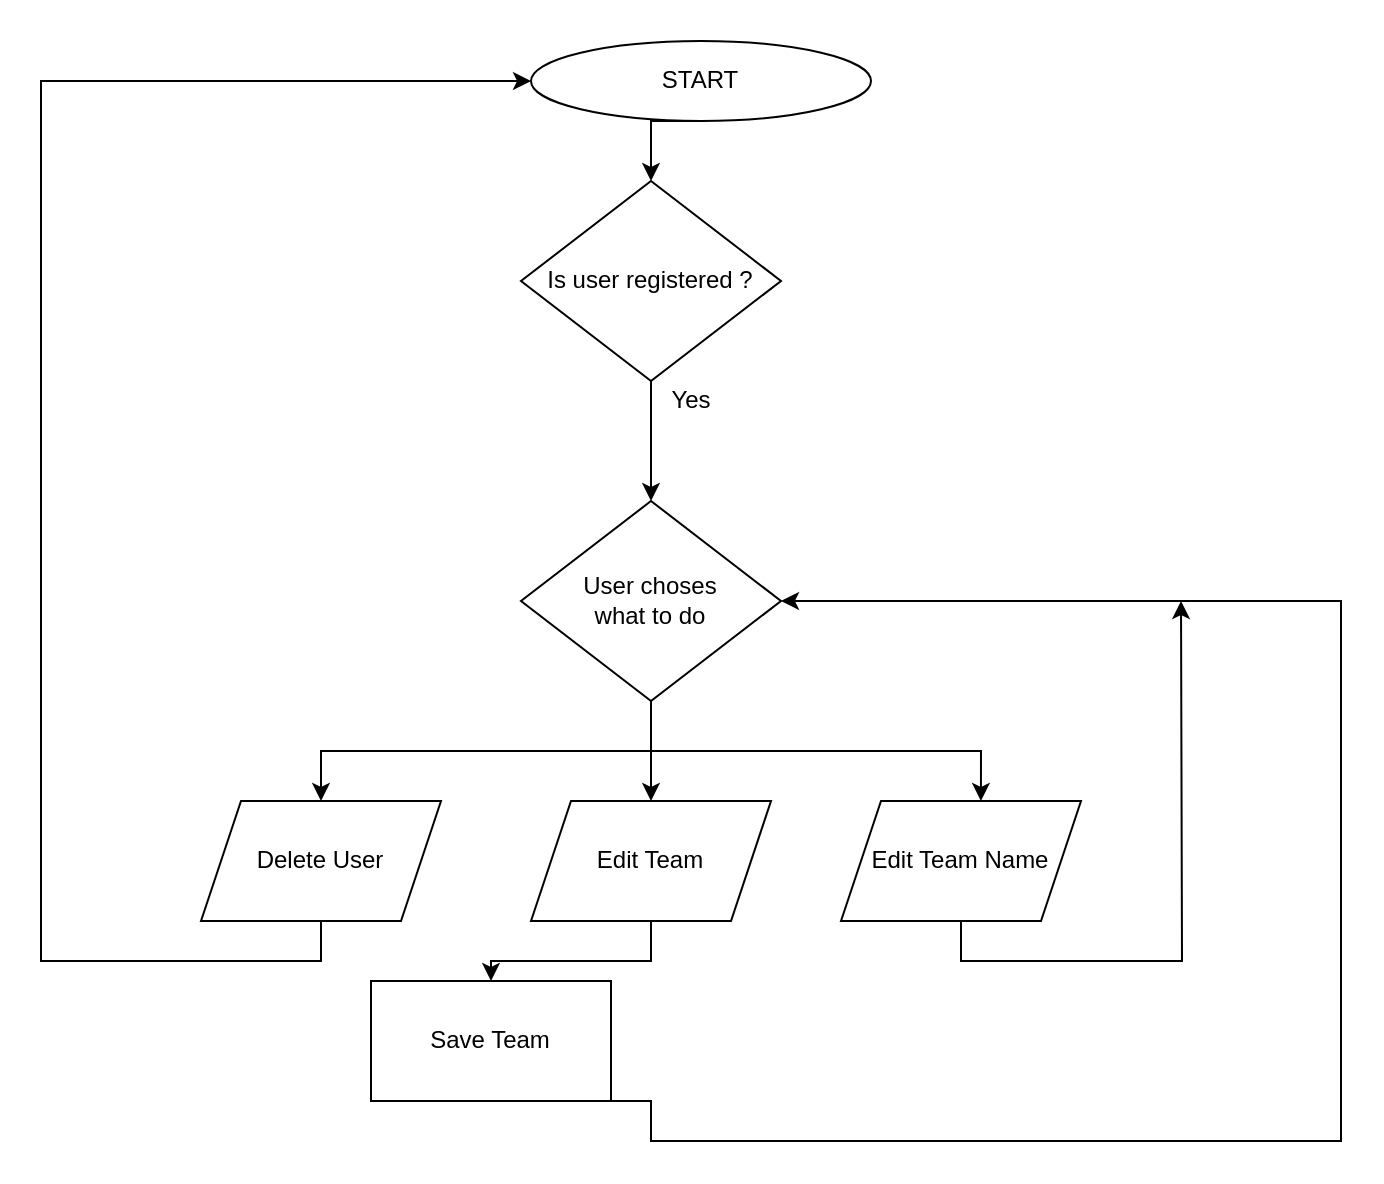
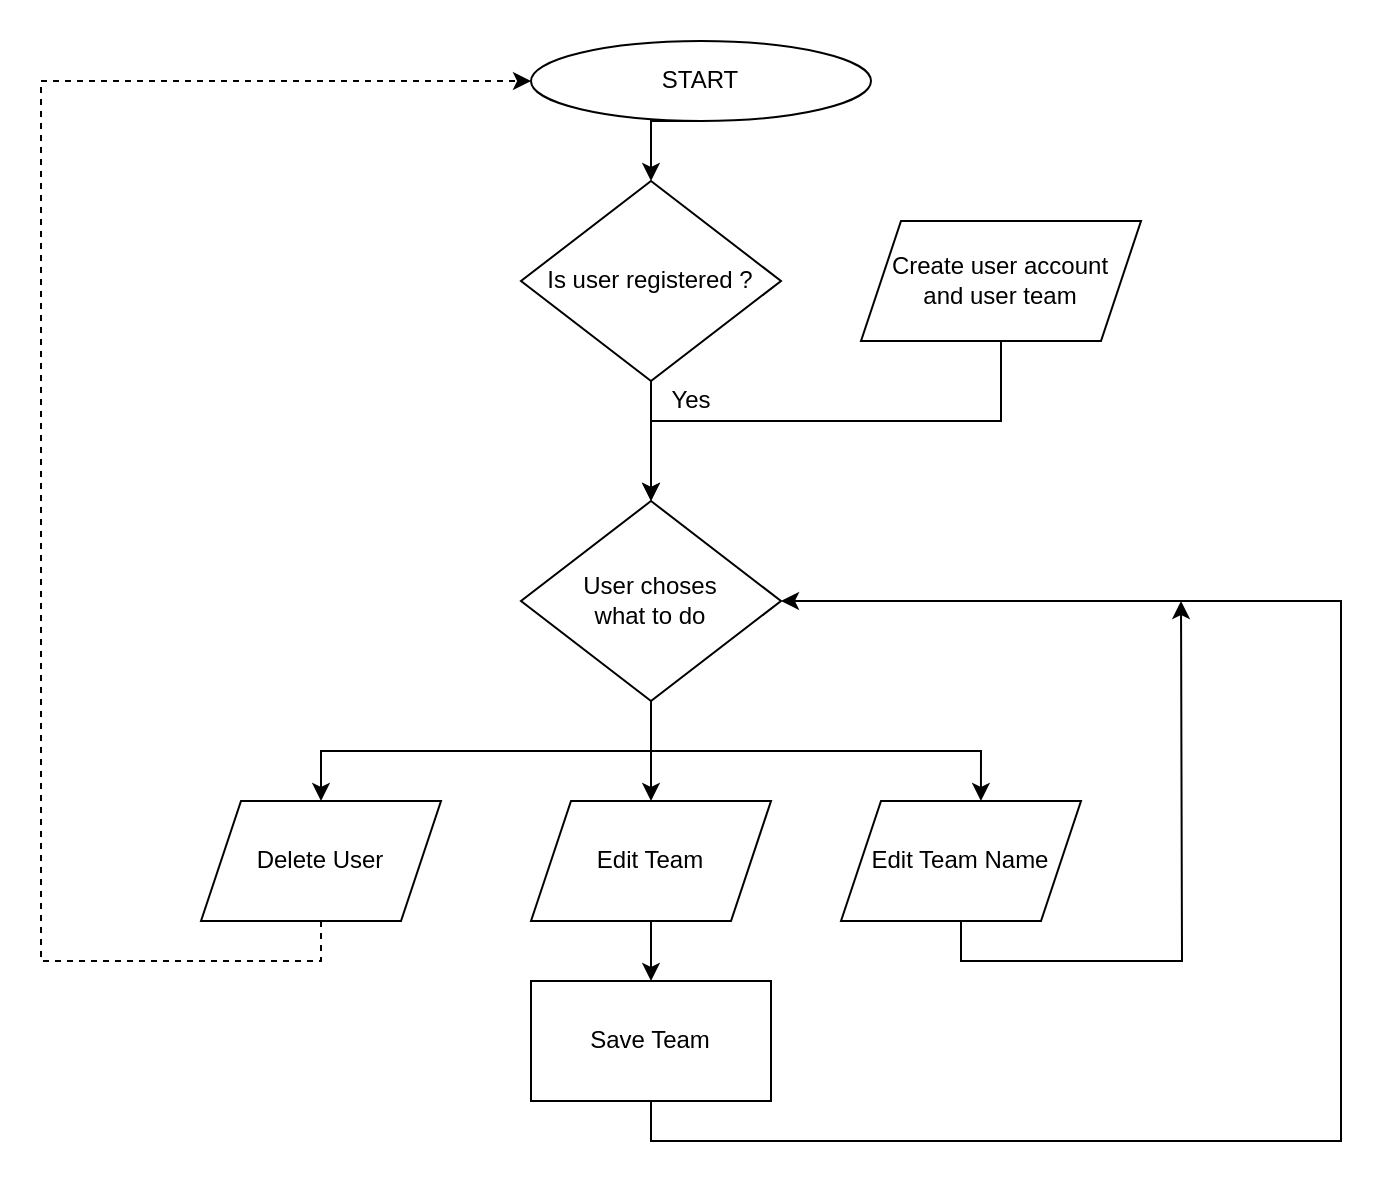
  <mxCell id="0" />
  <mxCell id="1" parent="0" />
  <mxCell id="2" style="edgeStyle=orthogonalEdgeStyle;rounded=0;orthogonalLoop=1;jettySize=auto;html=1;exitX=0.5;exitY=1;exitDx=0;exitDy=0;entryX=0.5;entryY=0;entryDx=0;entryDy=0;" edge="1" parent="1" source="3" target="5"><mxGeometry relative="1" as="geometry" /></mxCell>
  <mxCell id="3" value="START" style="ellipse;whiteSpace=wrap;html=1;" vertex="1" parent="1"><mxGeometry x="265" y="20" width="170" height="40" as="geometry" /></mxCell>
  <mxCell id="4" style="edgeStyle=orthogonalEdgeStyle;rounded=0;orthogonalLoop=1;jettySize=auto;html=1;exitX=0.5;exitY=1;exitDx=0;exitDy=0;" edge="1" parent="1" source="5" target="11"><mxGeometry relative="1" as="geometry" /></mxCell>
  <mxCell id="5" value="Is user registered ?" style="rhombus;whiteSpace=wrap;html=1;" vertex="1" parent="1"><mxGeometry x="260" y="90" width="130" height="100" as="geometry" /></mxCell>
+ <mxCell id="6" style="edgeStyle=orthogonalEdgeStyle;rounded=0;orthogonalLoop=1;jettySize=auto;html=1;exitX=0.5;exitY=1;exitDx=0;exitDy=0;entryX=0.5;entryY=0;entryDx=0;entryDy=0;" edge="1" parent="1" source="7" target="11"><mxGeometry relative="1" as="geometry" /></mxCell>
+ <mxCell id="7" value="Create user account &lt;br&gt;and user team" style="shape=parallelogram;perimeter=parallelogramPerimeter;whiteSpace=wrap;html=1;fixedSize=1;" vertex="1" parent="1"><mxGeometry x="430" y="110" width="140" height="60" as="geometry" /></mxCell>
  <mxCell id="8" style="edgeStyle=orthogonalEdgeStyle;rounded=0;orthogonalLoop=1;jettySize=auto;html=1;exitX=0.5;exitY=1;exitDx=0;exitDy=0;entryX=0.5;entryY=0;entryDx=0;entryDy=0;" edge="1" parent="1" source="11" target="14"><mxGeometry relative="1" as="geometry" /></mxCell>
  <mxCell id="9" style="edgeStyle=orthogonalEdgeStyle;rounded=0;orthogonalLoop=1;jettySize=auto;html=1;exitX=0.5;exitY=1;exitDx=0;exitDy=0;" edge="1" parent="1" source="11" target="18"><mxGeometry relative="1" as="geometry" /></mxCell>
  <mxCell id="10" style="edgeStyle=orthogonalEdgeStyle;rounded=0;orthogonalLoop=1;jettySize=auto;html=1;exitX=0.5;exitY=1;exitDx=0;exitDy=0;entryX=0.583;entryY=0;entryDx=0;entryDy=0;entryPerimeter=0;" edge="1" parent="1" source="11" target="16"><mxGeometry relative="1" as="geometry" /></mxCell>
  <mxCell id="11" value="User choses &lt;br&gt;what to do" style="rhombus;whiteSpace=wrap;html=1;" vertex="1" parent="1"><mxGeometry x="260" y="250" width="130" height="100" as="geometry" /></mxCell>
  <mxCell id="12" value="Yes" style="text;html=1;align=center;verticalAlign=middle;resizable=0;points=[];autosize=1;strokeColor=none;fillColor=none;" vertex="1" parent="1"><mxGeometry x="325" y="185" width="40" height="30" as="geometry" /></mxCell>
  <mxCell id="13" style="edgeStyle=orthogonalEdgeStyle;rounded=0;orthogonalLoop=1;jettySize=auto;html=1;exitX=0.5;exitY=1;exitDx=0;exitDy=0;entryX=0.5;entryY=0;entryDx=0;entryDy=0;" edge="1" parent="1" source="14" target="20"><mxGeometry relative="1" as="geometry" /></mxCell>
  <mxCell id="14" value="Edit Team" style="shape=parallelogram;perimeter=parallelogramPerimeter;whiteSpace=wrap;html=1;fixedSize=1;" vertex="1" parent="1"><mxGeometry x="265" y="400" width="120" height="60" as="geometry" /></mxCell>
  <mxCell id="15" style="edgeStyle=orthogonalEdgeStyle;rounded=0;orthogonalLoop=1;jettySize=auto;html=1;exitX=0.5;exitY=1;exitDx=0;exitDy=0;" edge="1" parent="1" source="16"><mxGeometry relative="1" as="geometry"><mxPoint x="590" y="300" as="targetPoint" /></mxGeometry></mxCell>
  <mxCell id="16" value="Edit Team Name" style="shape=parallelogram;perimeter=parallelogramPerimeter;whiteSpace=wrap;html=1;fixedSize=1;" vertex="1" parent="1"><mxGeometry x="420" y="400" width="120" height="60" as="geometry" /></mxCell>
- <mxCell id="17" style="edgeStyle=orthogonalEdgeStyle;rounded=0;orthogonalLoop=1;jettySize=auto;html=1;exitX=0.5;exitY=1;exitDx=0;exitDy=0;entryX=0;entryY=0.5;entryDx=0;entryDy=0;" edge="1" parent="1" source="18" target="3"><mxGeometry relative="1" as="geometry"><mxPoint x="260" y="40" as="targetPoint" /><Array as="points"><mxPoint x="160" y="480" /><mxPoint x="20" y="480" /><mxPoint x="20" y="40" /></Array></mxGeometry></mxCell>
+ <mxCell id="17" style="edgeStyle=orthogonalEdgeStyle;rounded=0;orthogonalLoop=1;jettySize=auto;html=1;exitX=0.5;exitY=1;exitDx=0;exitDy=0;entryX=0;entryY=0.5;entryDx=0;entryDy=0;dashed=1;" edge="1" parent="1" source="18" target="3"><mxGeometry relative="1" as="geometry"><mxPoint x="260" y="40" as="targetPoint" /><Array as="points"><mxPoint x="160" y="480" /><mxPoint x="20" y="480" /><mxPoint x="20" y="40" /></Array></mxGeometry></mxCell>
  <mxCell id="18" value="Delete User" style="shape=parallelogram;perimeter=parallelogramPerimeter;whiteSpace=wrap;html=1;fixedSize=1;" vertex="1" parent="1"><mxGeometry x="100" y="400" width="120" height="60" as="geometry" /></mxCell>
  <mxCell id="19" style="edgeStyle=orthogonalEdgeStyle;rounded=0;orthogonalLoop=1;jettySize=auto;html=1;exitX=0.5;exitY=1;exitDx=0;exitDy=0;" edge="1" parent="1" source="20"><mxGeometry relative="1" as="geometry"><mxPoint x="390" y="300" as="targetPoint" /><Array as="points"><mxPoint x="325" y="570" /><mxPoint x="670" y="570" /><mxPoint x="670" y="300" /></Array></mxGeometry></mxCell>
- <mxCell id="20" value="Save Team" style="rounded=0;whiteSpace=wrap;html=1;" vertex="1" parent="1"><mxGeometry x="185" y="490" width="120" height="60" as="geometry" /></mxCell>
+ <mxCell id="20" value="Save Team" style="rounded=0;whiteSpace=wrap;html=1;" vertex="1" parent="1"><mxGeometry x="265" y="490" width="120" height="60" as="geometry" /></mxCell>
